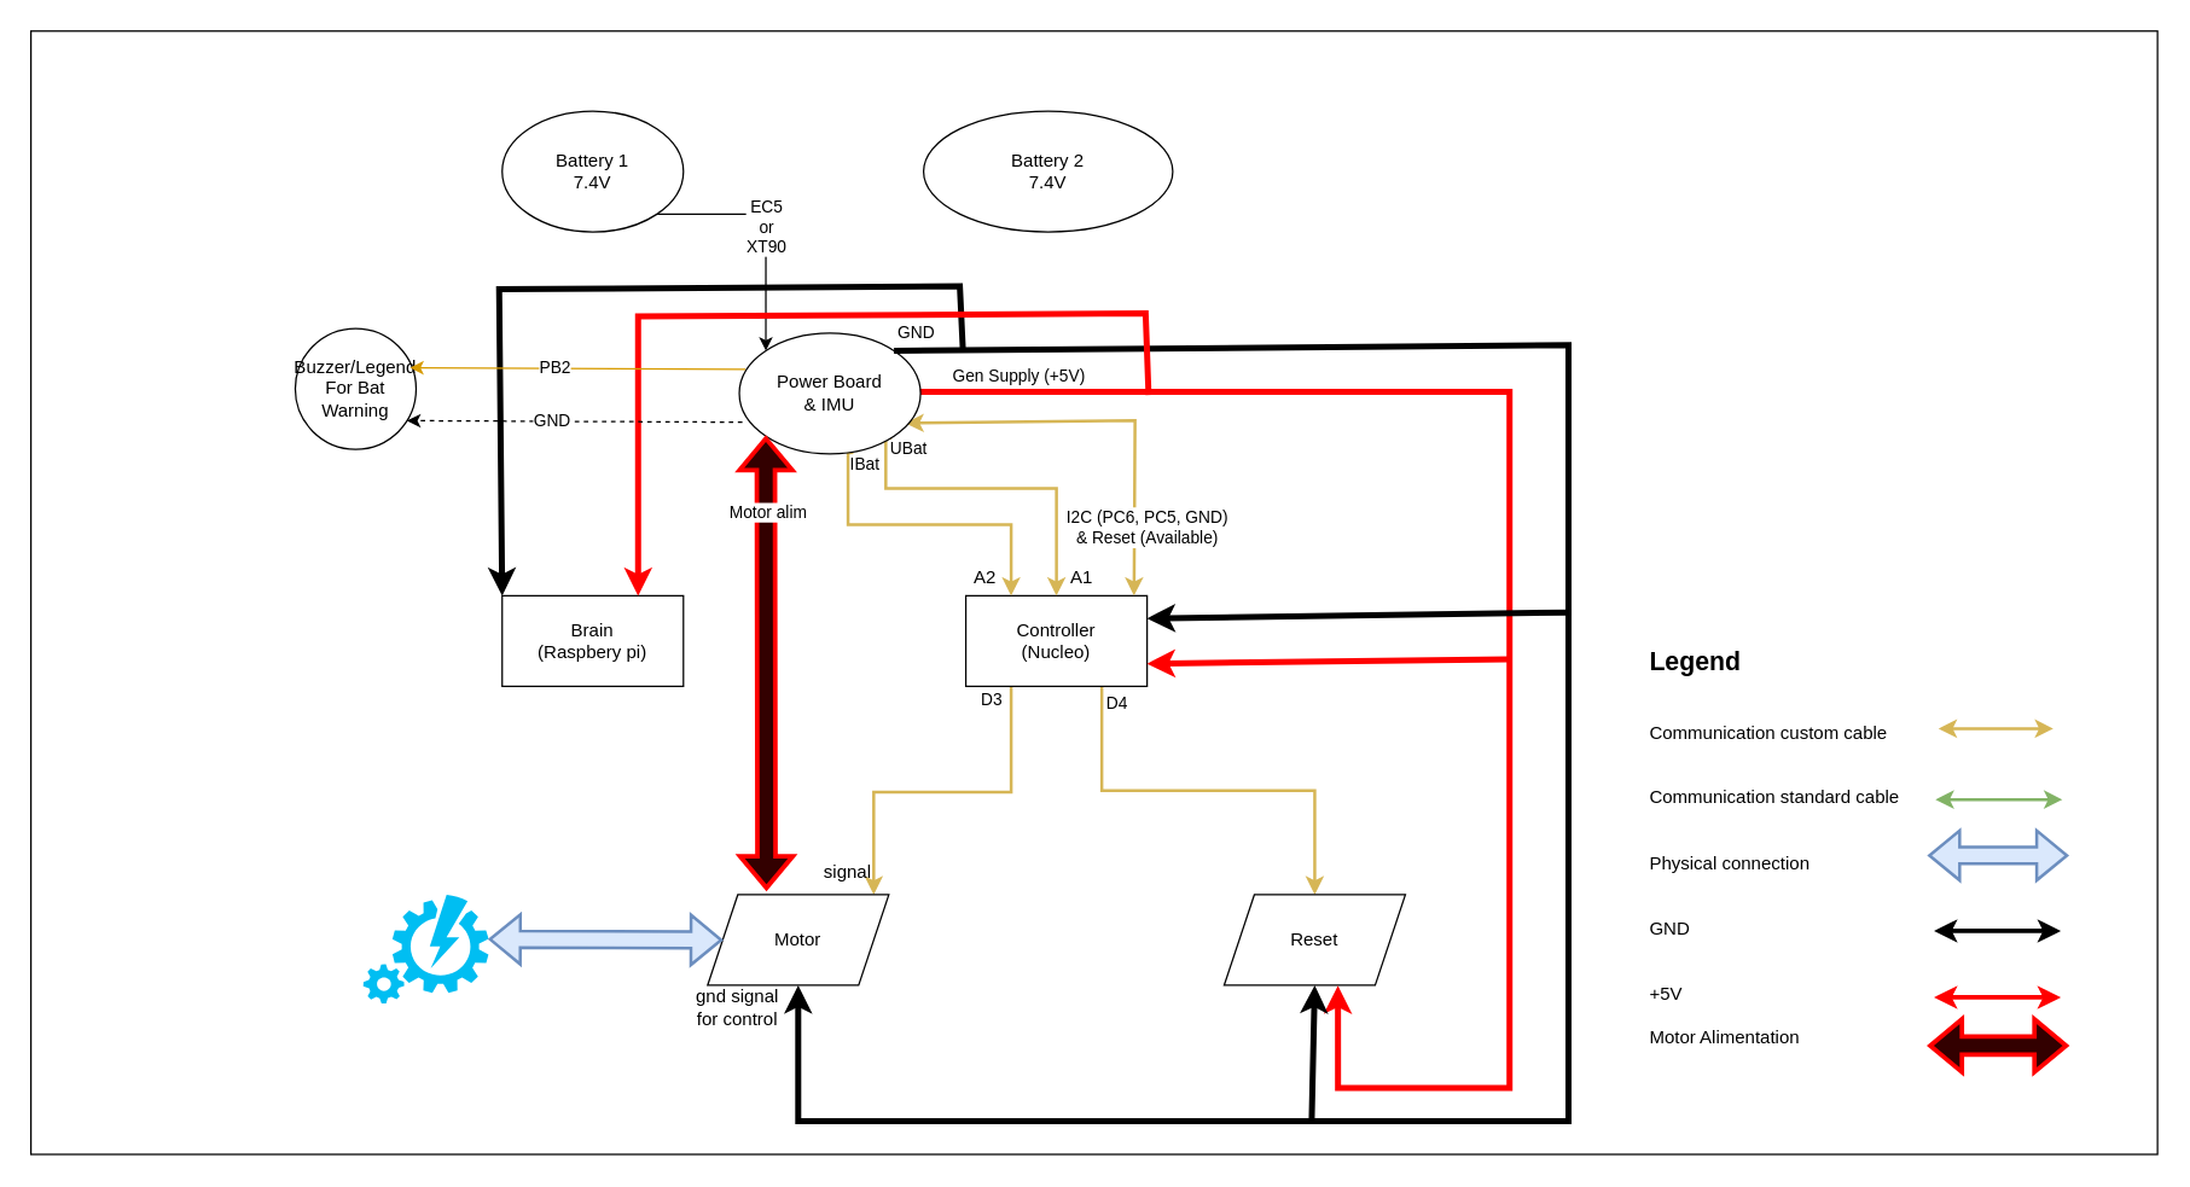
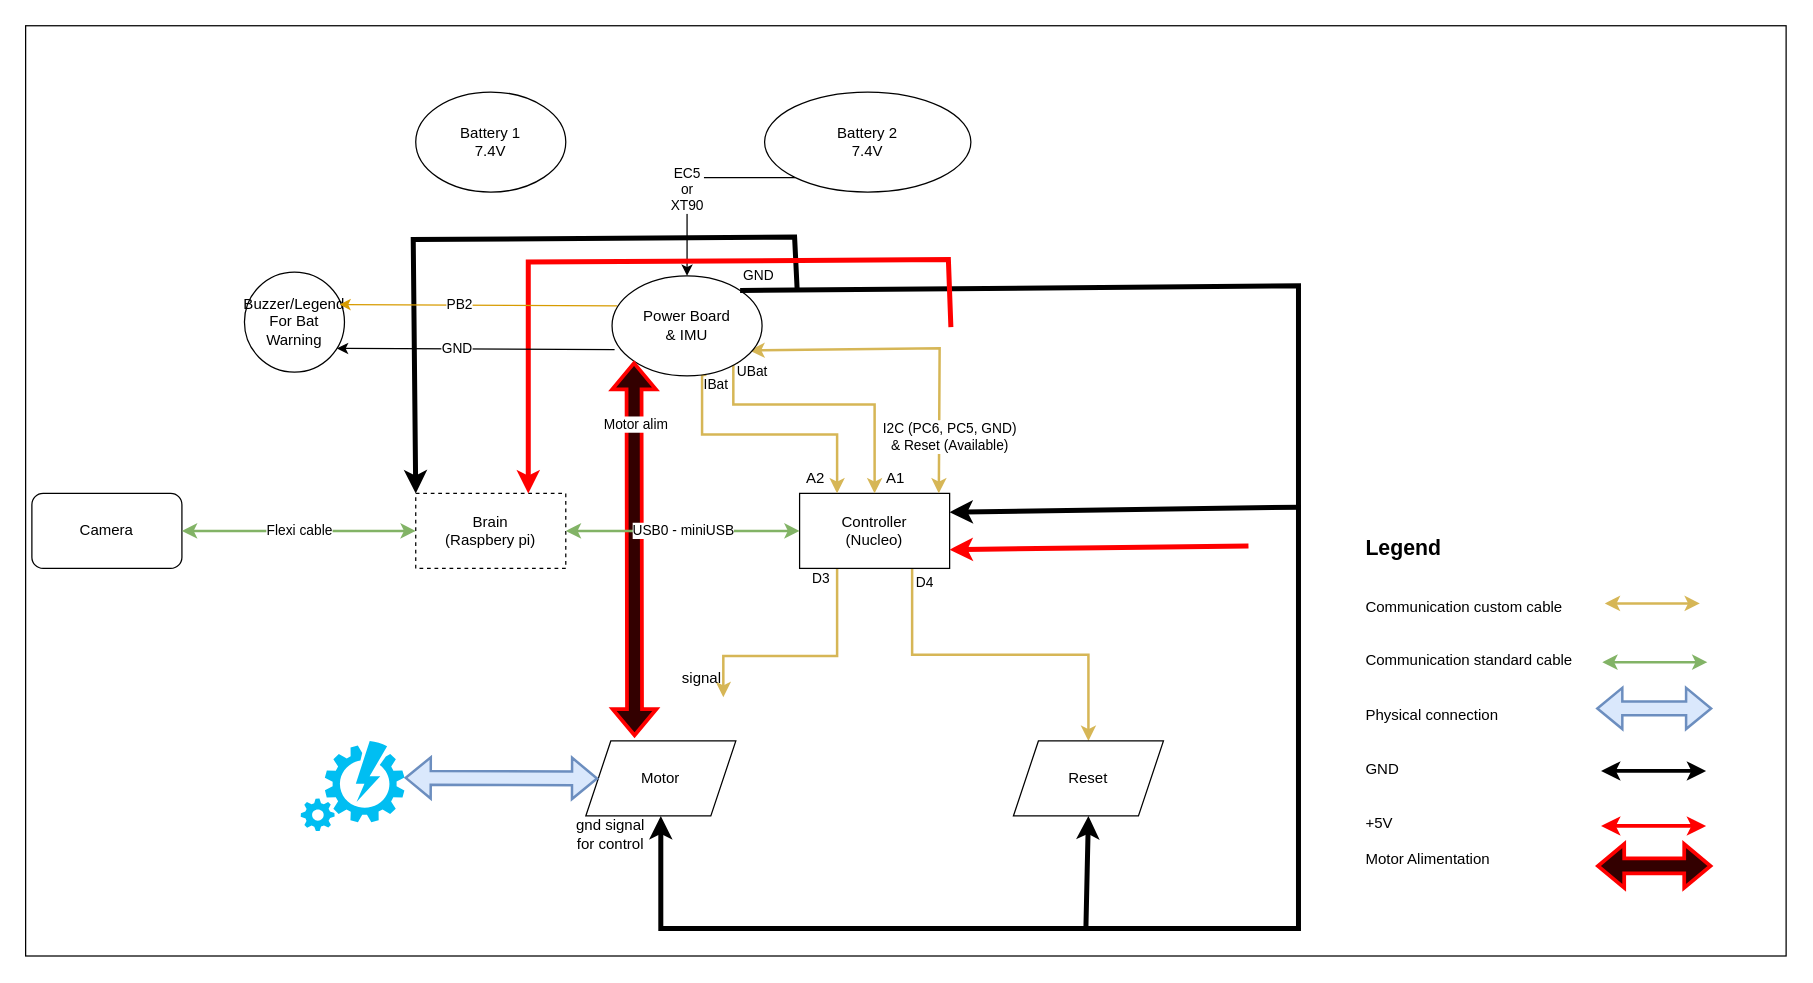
  <mxCell id="0" />
  <mxCell id="1" parent="0" />
  <mxCell id="2" value="" style="rounded=0;whiteSpace=wrap;html=1;" parent="1" vertex="1"><mxGeometry x="20" y="20" width="1408" height="744" as="geometry" /></mxCell>
- <mxCell id="3" value="&lt;div&gt;Brain&lt;/div&gt;&lt;div&gt;(Raspbery pi)&lt;br&gt;&lt;/div&gt;" style="rounded=0;whiteSpace=wrap;html=1;" parent="1" vertex="1"><mxGeometry x="332" y="394" width="120" height="60" as="geometry" /></mxCell>
+ <mxCell id="3" value="&lt;div&gt;Brain&lt;/div&gt;&lt;div&gt;(Raspbery pi)&lt;br&gt;&lt;/div&gt;" style="rounded=0;whiteSpace=wrap;html=1;dashed=1;" parent="1" vertex="1"><mxGeometry x="332" y="394" width="120" height="60" as="geometry" /></mxCell>
  <mxCell id="4" value="D3" style="edgeStyle=orthogonalEdgeStyle;rounded=0;orthogonalLoop=1;jettySize=auto;html=1;exitX=0.25;exitY=1;exitDx=0;exitDy=0;entryX=0.75;entryY=1;entryDx=0;entryDy=0;fillColor=#fff2cc;strokeColor=#d6b656;strokeWidth=2;" parent="1" source="6" target="28" edge="1"><mxGeometry x="-0.921" y="-13" relative="1" as="geometry"><mxPoint as="offset" /><Array as="points"><mxPoint x="669" y="524" /><mxPoint x="578" y="524" /></Array></mxGeometry></mxCell>
  <mxCell id="5" value="D4" style="edgeStyle=orthogonalEdgeStyle;rounded=0;orthogonalLoop=1;jettySize=auto;html=1;exitX=0.75;exitY=1;exitDx=0;exitDy=0;entryX=0.5;entryY=0;entryDx=0;entryDy=0;strokeWidth=2;fillColor=#fff2cc;strokeColor=#d6b656;" parent="1" source="6" target="11" edge="1"><mxGeometry x="-0.921" y="10" relative="1" as="geometry"><mxPoint as="offset" /></mxGeometry></mxCell>
  <mxCell id="6" value="&lt;div&gt;Controller&lt;/div&gt;&lt;div&gt;(Nucleo)&lt;br&gt;&lt;/div&gt;" style="rounded=0;whiteSpace=wrap;html=1;" parent="1" vertex="1"><mxGeometry x="639" y="394" width="120" height="60" as="geometry" /></mxCell>
+ <mxCell id="7" value="Camera" style="rounded=1;whiteSpace=wrap;html=1;" parent="1" vertex="1"><mxGeometry x="25" y="394" width="120" height="60" as="geometry" /></mxCell>
+ <mxCell id="8" value="Flexi cable" style="endArrow=classic;startArrow=classic;html=1;rounded=0;exitX=1;exitY=0.5;exitDx=0;exitDy=0;entryX=0;entryY=0.5;entryDx=0;entryDy=0;fillColor=#d5e8d4;strokeColor=#82b366;strokeWidth=2;" parent="1" source="7" target="3" edge="1"><mxGeometry width="50" height="50" relative="1" as="geometry"><mxPoint x="573" y="697" as="sourcePoint" /><mxPoint x="623" y="647" as="targetPoint" /></mxGeometry></mxCell>
  <mxCell id="9" value="&lt;div&gt;I2C (PC6, PC5, GND)&lt;/div&gt;&lt;div&gt;&amp;amp; Reset (Available)&lt;br&gt;&lt;/div&gt;" style="endArrow=classic;startArrow=classic;html=1;rounded=0;entryX=0.928;entryY=0;entryDx=0;entryDy=0;fillColor=#fff2cc;strokeColor=#d6b656;strokeWidth=2;exitX=0.916;exitY=0.746;exitDx=0;exitDy=0;exitPerimeter=0;entryPerimeter=0;" parent="1" source="15" target="6" edge="1"><mxGeometry x="0.664" y="8" width="50" height="50" relative="1" as="geometry"><mxPoint x="649.96" y="255" as="sourcePoint" /><mxPoint x="746" y="436" as="targetPoint" /><Array as="points"><mxPoint x="751" y="278" /></Array><mxPoint as="offset" /></mxGeometry></mxCell>
  <mxCell id="10" value="Motor" style="shape=parallelogram;perimeter=parallelogramPerimeter;whiteSpace=wrap;html=1;fixedSize=1;" parent="1" vertex="1"><mxGeometry x="468" y="592" width="120" height="60" as="geometry" /></mxCell>
  <mxCell id="11" value="Reset" style="shape=parallelogram;perimeter=parallelogramPerimeter;whiteSpace=wrap;html=1;fixedSize=1;" parent="1" vertex="1"><mxGeometry x="810" y="592" width="120" height="60" as="geometry" /></mxCell>
  <mxCell id="12" value="&lt;div&gt;IBat&lt;br&gt;&lt;/div&gt;" style="edgeStyle=orthogonalEdgeStyle;rounded=0;orthogonalLoop=1;jettySize=auto;html=1;exitX=0.629;exitY=0.992;exitDx=0;exitDy=0;entryX=0.25;entryY=0;entryDx=0;entryDy=0;exitPerimeter=0;fillColor=#fff2cc;strokeColor=#d6b656;strokeWidth=2;" parent="1" source="15" target="6" edge="1"><mxGeometry x="-0.897" y="11" relative="1" as="geometry"><Array as="points"><mxPoint x="561" y="347" /><mxPoint x="669" y="347" /></Array><mxPoint as="offset" /></mxGeometry></mxCell>
  <mxCell id="13" value="UBat " style="edgeStyle=orthogonalEdgeStyle;rounded=0;orthogonalLoop=1;jettySize=auto;html=1;entryX=0.5;entryY=0;entryDx=0;entryDy=0;exitX=0.841;exitY=0.869;exitDx=0;exitDy=0;exitPerimeter=0;fillColor=#fff2cc;strokeColor=#d6b656;strokeWidth=2;" parent="1" source="15" target="6" edge="1"><mxGeometry x="-0.904" y="15" relative="1" as="geometry"><Array as="points"><mxPoint x="586" y="323" /><mxPoint x="699" y="323" /></Array><mxPoint as="offset" /><mxPoint x="542" y="301" as="sourcePoint" /></mxGeometry></mxCell>
- <mxCell id="14" value="Gen Supply (+5V)" style="edgeStyle=orthogonalEdgeStyle;rounded=0;jumpSize=21;orthogonalLoop=1;jettySize=auto;html=1;exitX=0.983;exitY=0.588;exitDx=0;exitDy=0;strokeColor=#ff0000;strokeWidth=4;exitPerimeter=0;entryX=0.628;entryY=1.003;entryDx=0;entryDy=0;entryPerimeter=0;" parent="1" source="15" target="11" edge="1"><mxGeometry x="-0.842" y="10" relative="1" as="geometry"><Array as="points"><mxPoint x="603" y="259" /><mxPoint x="999" y="259" /><mxPoint x="999" y="720" /><mxPoint x="885" y="720" /></Array><mxPoint as="offset" /><mxPoint x="885" y="658" as="targetPoint" /></mxGeometry></mxCell>
  <mxCell id="15" value="Power Board&lt;br&gt;&amp;amp; IMU" style="ellipse;whiteSpace=wrap;html=1;" parent="1" vertex="1"><mxGeometry x="489" y="220" width="120" height="80" as="geometry" /></mxCell>
- <mxCell id="16" value="&lt;div&gt;EC5&lt;/div&gt;&lt;div&gt;or&lt;/div&gt;&lt;div&gt;XT90&lt;br&gt;&lt;/div&gt;" style="edgeStyle=orthogonalEdgeStyle;rounded=0;orthogonalLoop=1;jettySize=auto;html=1;exitX=1;exitY=1;exitDx=0;exitDy=0;entryX=0;entryY=0;entryDx=0;entryDy=0;" parent="1" source="17" target="15" edge="1"><mxGeometry relative="1" as="geometry" /></mxCell>
  <mxCell id="17" value="&lt;div&gt;Battery 1&lt;/div&gt;&lt;div&gt;7.4V&lt;br&gt;&lt;/div&gt;" style="ellipse;whiteSpace=wrap;html=1;" parent="1" vertex="1"><mxGeometry x="332" y="73" width="120" height="80" as="geometry" /></mxCell>
+ <mxCell id="18" value="&lt;div&gt;EC5 &lt;br&gt;&lt;/div&gt;&lt;div&gt;or&lt;/div&gt;&lt;div&gt;XT90&lt;/div&gt;" style="edgeStyle=orthogonalEdgeStyle;rounded=0;orthogonalLoop=1;jettySize=auto;html=1;exitX=0;exitY=1;exitDx=0;exitDy=0;" parent="1" source="19" target="15" edge="1"><mxGeometry x="0.169" relative="1" as="geometry"><mxPoint as="offset" /></mxGeometry></mxCell>
  <mxCell id="19" value="&lt;div&gt;Battery 2&lt;/div&gt;&lt;div&gt;7.4V&lt;br&gt;&lt;/div&gt;" style="ellipse;whiteSpace=wrap;html=1;" parent="1" vertex="1"><mxGeometry x="611" y="73" width="165" height="80" as="geometry" /></mxCell>
  <mxCell id="20" value="GND" style="endArrow=classic;html=1;rounded=0;strokeColor=#000000;strokeWidth=4;jumpSize=21;exitX=1;exitY=0;exitDx=0;exitDy=0;entryX=0.5;entryY=1;entryDx=0;entryDy=0;" parent="1" source="15" target="10" edge="1"><mxGeometry x="-0.981" y="12" width="50" height="50" relative="1" as="geometry"><mxPoint x="573" y="457" as="sourcePoint" /><mxPoint x="623" y="407" as="targetPoint" /><Array as="points"><mxPoint x="1038" y="228" /><mxPoint x="1038" y="742" /><mxPoint x="528" y="742" /></Array><mxPoint as="offset" /></mxGeometry></mxCell>
  <mxCell id="21" value="" style="endArrow=classic;html=1;rounded=0;strokeColor=#000000;strokeWidth=4;jumpSize=21;entryX=0.5;entryY=1;entryDx=0;entryDy=0;" parent="1" target="11" edge="1"><mxGeometry width="50" height="50" relative="1" as="geometry"><mxPoint x="868" y="741" as="sourcePoint" /><mxPoint x="623" y="407" as="targetPoint" /><Array as="points"><mxPoint x="869" y="696" /></Array></mxGeometry></mxCell>
  <mxCell id="22" value="" style="endArrow=classic;html=1;rounded=0;strokeColor=#000000;strokeWidth=4;jumpSize=21;entryX=1;entryY=0.25;entryDx=0;entryDy=0;" parent="1" target="6" edge="1"><mxGeometry width="50" height="50" relative="1" as="geometry"><mxPoint x="1040" y="405" as="sourcePoint" /><mxPoint x="623" y="407" as="targetPoint" /></mxGeometry></mxCell>
  <mxCell id="23" value="" style="endArrow=classic;html=1;rounded=0;strokeColor=#000000;strokeWidth=4;jumpSize=21;entryX=0;entryY=0;entryDx=0;entryDy=0;" parent="1" target="3" edge="1"><mxGeometry width="50" height="50" relative="1" as="geometry"><mxPoint x="637" y="230" as="sourcePoint" /><mxPoint x="769" y="434" as="targetPoint" /><Array as="points"><mxPoint x="635" y="189" /><mxPoint x="330" y="191" /></Array></mxGeometry></mxCell>
  <mxCell id="24" value="gnd signal for control" style="text;html=1;strokeColor=none;fillColor=none;align=center;verticalAlign=middle;whiteSpace=wrap;rounded=0;" parent="1" vertex="1"><mxGeometry x="454" y="652" width="68" height="30" as="geometry" /></mxCell>
  <mxCell id="25" value="A1" style="text;html=1;strokeColor=none;fillColor=none;align=center;verticalAlign=middle;whiteSpace=wrap;rounded=0;" parent="1" vertex="1"><mxGeometry x="686" y="367" width="60" height="30" as="geometry" /></mxCell>
  <mxCell id="26" value="A2" style="text;html=1;strokeColor=none;fillColor=none;align=center;verticalAlign=middle;whiteSpace=wrap;rounded=0;" parent="1" vertex="1"><mxGeometry x="622" y="367" width="60" height="30" as="geometry" /></mxCell>
  <mxCell id="27" value="" style="endArrow=classic;html=1;rounded=0;strokeColor=#ff0000;strokeWidth=4;jumpSize=21;entryX=1;entryY=0.75;entryDx=0;entryDy=0;" parent="1" target="6" edge="1"><mxGeometry width="50" height="50" relative="1" as="geometry"><mxPoint x="998" y="436" as="sourcePoint" /><mxPoint x="623" y="407" as="targetPoint" /></mxGeometry></mxCell>
- <mxCell id="28" value="signal" style="text;html=1;strokeColor=none;fillColor=none;align=center;verticalAlign=middle;whiteSpace=wrap;rounded=0;" parent="1" vertex="1"><mxGeometry x="527" y="562" width="68" height="30" as="geometry" /></mxCell>
+ <mxCell id="28" value="signal" style="text;html=1;strokeColor=none;fillColor=none;align=center;verticalAlign=middle;whiteSpace=wrap;rounded=0;" parent="1" vertex="1"><mxGeometry x="527" y="527" width="68" height="30" as="geometry" /></mxCell>
  <mxCell id="29" value="" style="verticalLabelPosition=bottom;html=1;verticalAlign=top;align=center;strokeColor=none;fillColor=#00BEF2;shape=mxgraph.azure.automation;pointerEvents=1;" parent="1" vertex="1"><mxGeometry x="240" y="592" width="83" height="72" as="geometry" /></mxCell>
  <mxCell id="30" value="" style="shape=flexArrow;endArrow=classic;startArrow=classic;html=1;rounded=0;exitX=1;exitY=0.41;exitDx=0;exitDy=0;exitPerimeter=0;entryX=0;entryY=0.5;entryDx=0;entryDy=0;strokeWidth=2;fillColor=#dae8fc;strokeColor=#6c8ebf;" parent="1" source="29" target="10" edge="1"><mxGeometry width="100" height="100" relative="1" as="geometry"><mxPoint x="482" y="436" as="sourcePoint" /><mxPoint x="582" y="336" as="targetPoint" /></mxGeometry></mxCell>
  <mxCell id="31" value="" style="endArrow=classic;html=1;rounded=0;strokeColor=#ff0000;strokeWidth=4;jumpSize=21;entryX=0.75;entryY=0;entryDx=0;entryDy=0;" parent="1" target="3" edge="1"><mxGeometry width="50" height="50" relative="1" as="geometry"><mxPoint x="760" y="261" as="sourcePoint" /><mxPoint x="368.5" y="212" as="targetPoint" /><Array as="points"><mxPoint x="758" y="207" /><mxPoint x="422" y="209" /></Array></mxGeometry></mxCell>
  <mxCell id="32" value="&lt;div align=&quot;left&quot;&gt;&lt;font style=&quot;font-size: 17px;&quot;&gt;&lt;b&gt;Legend&lt;/b&gt;&lt;br&gt;&lt;/font&gt;&lt;/div&gt;&lt;div align=&quot;left&quot;&gt;&lt;br&gt;&lt;/div&gt;&lt;div align=&quot;left&quot;&gt;&lt;br&gt;&lt;/div&gt;&lt;div align=&quot;left&quot;&gt;Communication custom cable&lt;/div&gt;&lt;div align=&quot;left&quot;&gt;&lt;br&gt;&lt;/div&gt;&lt;div&gt;&lt;br&gt;&lt;/div&gt;&lt;div&gt;Communication standard cable&lt;/div&gt;&lt;div&gt;&lt;br&gt;&lt;/div&gt;&lt;div&gt;&lt;br&gt;&lt;/div&gt;&lt;div&gt;Physical connection&lt;/div&gt;&lt;div&gt;&lt;br&gt;&lt;/div&gt;&lt;div&gt;&lt;br&gt;&lt;/div&gt;&lt;div&gt;GND&lt;/div&gt;&lt;div&gt;&lt;br&gt;&lt;/div&gt;&lt;div&gt;&lt;br&gt;&lt;/div&gt;&lt;div&gt;+5V&lt;/div&gt;&lt;div&gt;&lt;br&gt;&lt;/div&gt;&lt;div&gt;Motor Alimentation&lt;br&gt;&lt;/div&gt;" style="text;html=1;strokeColor=none;fillColor=none;align=left;verticalAlign=middle;whiteSpace=wrap;rounded=0;" parent="1" vertex="1"><mxGeometry x="1090" y="380" width="184" height="361" as="geometry" /></mxCell>
  <mxCell id="33" value="" style="endArrow=classic;startArrow=classic;html=1;rounded=0;entryX=0;entryY=0.5;entryDx=0;entryDy=0;fillColor=#d5e8d4;strokeColor=#82b366;strokeWidth=2;" parent="1" edge="1"><mxGeometry width="50" height="50" relative="1" as="geometry"><mxPoint x="1281" y="529" as="sourcePoint" /><mxPoint x="1365" y="529" as="targetPoint" /></mxGeometry></mxCell>
  <mxCell id="34" value="" style="endArrow=classic;startArrow=classic;html=1;rounded=0;fillColor=#fff2cc;strokeColor=#d6b656;strokeWidth=2;" parent="1" edge="1"><mxGeometry width="50" height="50" relative="1" as="geometry"><mxPoint x="1283" y="482" as="sourcePoint" /><mxPoint x="1359" y="482" as="targetPoint" /></mxGeometry></mxCell>
  <mxCell id="35" value="" style="shape=flexArrow;endArrow=classic;startArrow=classic;html=1;rounded=0;strokeWidth=2;fillColor=#dae8fc;strokeColor=#6c8ebf;" parent="1" edge="1"><mxGeometry width="100" height="100" relative="1" as="geometry"><mxPoint x="1276" y="566" as="sourcePoint" /><mxPoint x="1369" y="566" as="targetPoint" /></mxGeometry></mxCell>
  <mxCell id="36" value="" style="endArrow=classic;startArrow=classic;html=1;rounded=0;entryX=0;entryY=0.5;entryDx=0;entryDy=0;fillColor=#d5e8d4;strokeColor=#000000;strokeWidth=3;" parent="1" edge="1"><mxGeometry width="50" height="50" relative="1" as="geometry"><mxPoint x="1280" y="616" as="sourcePoint" /><mxPoint x="1364" y="616" as="targetPoint" /></mxGeometry></mxCell>
  <mxCell id="37" value="" style="endArrow=classic;startArrow=classic;html=1;rounded=0;entryX=0;entryY=0.5;entryDx=0;entryDy=0;fillColor=#d5e8d4;strokeColor=#FF0000;strokeWidth=3;" parent="1" edge="1"><mxGeometry width="50" height="50" relative="1" as="geometry"><mxPoint x="1280" y="660" as="sourcePoint" /><mxPoint x="1364" y="660" as="targetPoint" /></mxGeometry></mxCell>
  <mxCell id="38" value="Motor alim" style="shape=flexArrow;endArrow=classic;startArrow=classic;html=1;rounded=0;entryX=0;entryY=1;entryDx=0;entryDy=0;fillColor=#330000;strokeColor=#ff0000;gradientColor=none;strokeWidth=3;" parent="1" target="15" edge="1"><mxGeometry x="0.661" y="-1" width="100" height="100" relative="1" as="geometry"><mxPoint x="507" y="589" as="sourcePoint" /><mxPoint x="688" y="335" as="targetPoint" /><mxPoint as="offset" /></mxGeometry></mxCell>
  <mxCell id="39" value="" style="shape=flexArrow;endArrow=classic;startArrow=classic;html=1;rounded=0;strokeWidth=3;fillColor=#330000;strokeColor=#ff0000;" parent="1" edge="1"><mxGeometry width="100" height="100" relative="1" as="geometry"><mxPoint x="1276" y="692" as="sourcePoint" /><mxPoint x="1369" y="692" as="targetPoint" /></mxGeometry></mxCell>
+ <mxCell id="40" value="USB0 - miniUSB" style="endArrow=classic;startArrow=classic;html=1;rounded=0;entryX=0;entryY=0.5;entryDx=0;entryDy=0;exitX=1;exitY=0.5;exitDx=0;exitDy=0;fillColor=#d5e8d4;strokeColor=#82b366;strokeWidth=2;" parent="1" source="3" target="6" edge="1"><mxGeometry width="50" height="50" relative="1" as="geometry"><mxPoint x="573" y="697" as="sourcePoint" /><mxPoint x="623" y="647" as="targetPoint" /></mxGeometry></mxCell>
  <mxCell id="41" value="&lt;div&gt;Buzzer/Legend&lt;/div&gt;&lt;div&gt;For Bat Warning&lt;br&gt;&lt;/div&gt;" style="ellipse;whiteSpace=wrap;html=1;aspect=fixed;" vertex="1" parent="1"><mxGeometry x="195" y="217" width="80" height="80" as="geometry" /></mxCell>
- <mxCell id="42" value="" style="endArrow=classic;html=1;rounded=0;exitX=0.017;exitY=0.738;exitDx=0;exitDy=0;exitPerimeter=0;entryX=0.925;entryY=0.763;entryDx=0;entryDy=0;entryPerimeter=0;dashed=1;" edge="1" parent="1" source="15" target="41"><mxGeometry width="50" height="50" relative="1" as="geometry"><mxPoint x="699" y="414" as="sourcePoint" /><mxPoint x="749" y="364" as="targetPoint" /></mxGeometry></mxCell>
+ <mxCell id="42" value="" style="endArrow=classic;html=1;rounded=0;exitX=0.017;exitY=0.738;exitDx=0;exitDy=0;exitPerimeter=0;entryX=0.925;entryY=0.763;entryDx=0;entryDy=0;entryPerimeter=0;" edge="1" parent="1" source="15" target="41"><mxGeometry width="50" height="50" relative="1" as="geometry"><mxPoint x="699" y="414" as="sourcePoint" /><mxPoint x="749" y="364" as="targetPoint" /></mxGeometry></mxCell>
  <mxCell id="43" value="GND " style="edgeLabel;html=1;align=center;verticalAlign=middle;resizable=0;points=[];" vertex="1" connectable="0" parent="42"><mxGeometry x="0.144" y="-1" relative="1" as="geometry"><mxPoint as="offset" /></mxGeometry></mxCell>
  <mxCell id="44" value="" style="endArrow=classic;html=1;rounded=0;exitX=0.017;exitY=0.738;exitDx=0;exitDy=0;exitPerimeter=0;entryX=0.925;entryY=0.763;entryDx=0;entryDy=0;entryPerimeter=0;fillColor=#ffe6cc;strokeColor=#d79b00;" edge="1" parent="1"><mxGeometry width="50" height="50" relative="1" as="geometry"><mxPoint x="493" y="244" as="sourcePoint" /><mxPoint x="271" y="243" as="targetPoint" /></mxGeometry></mxCell>
  <mxCell id="45" value="PB2" style="edgeLabel;html=1;align=center;verticalAlign=middle;resizable=0;points=[];" vertex="1" connectable="0" parent="44"><mxGeometry x="0.144" y="-1" relative="1" as="geometry"><mxPoint as="offset" /></mxGeometry></mxCell>
